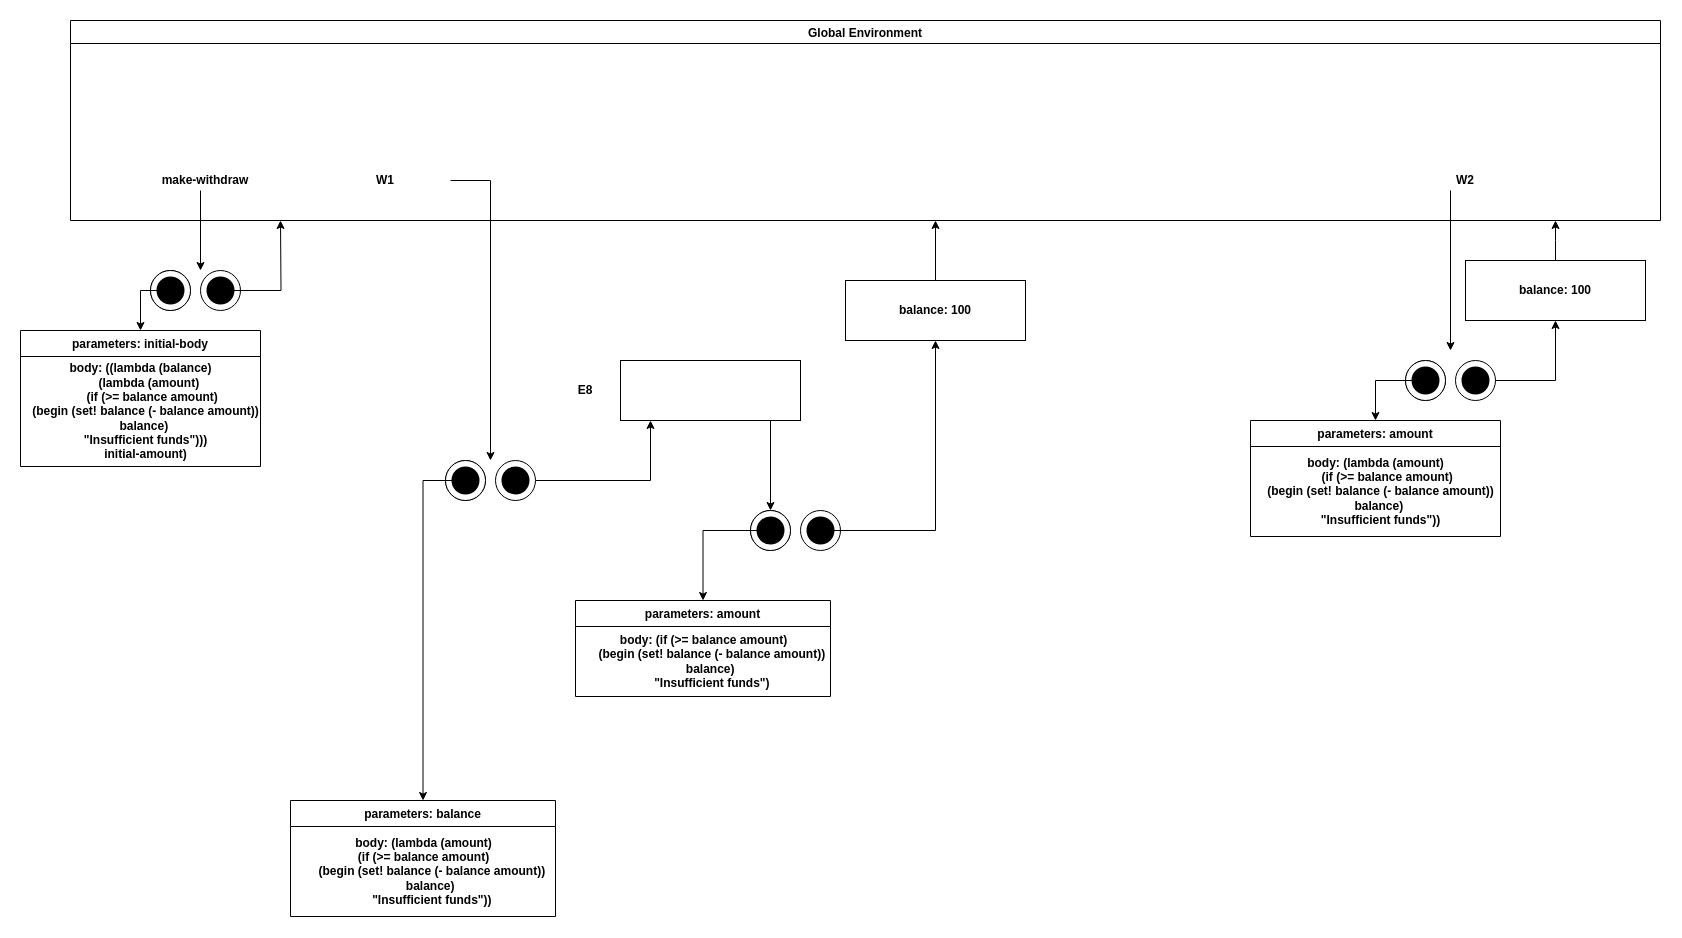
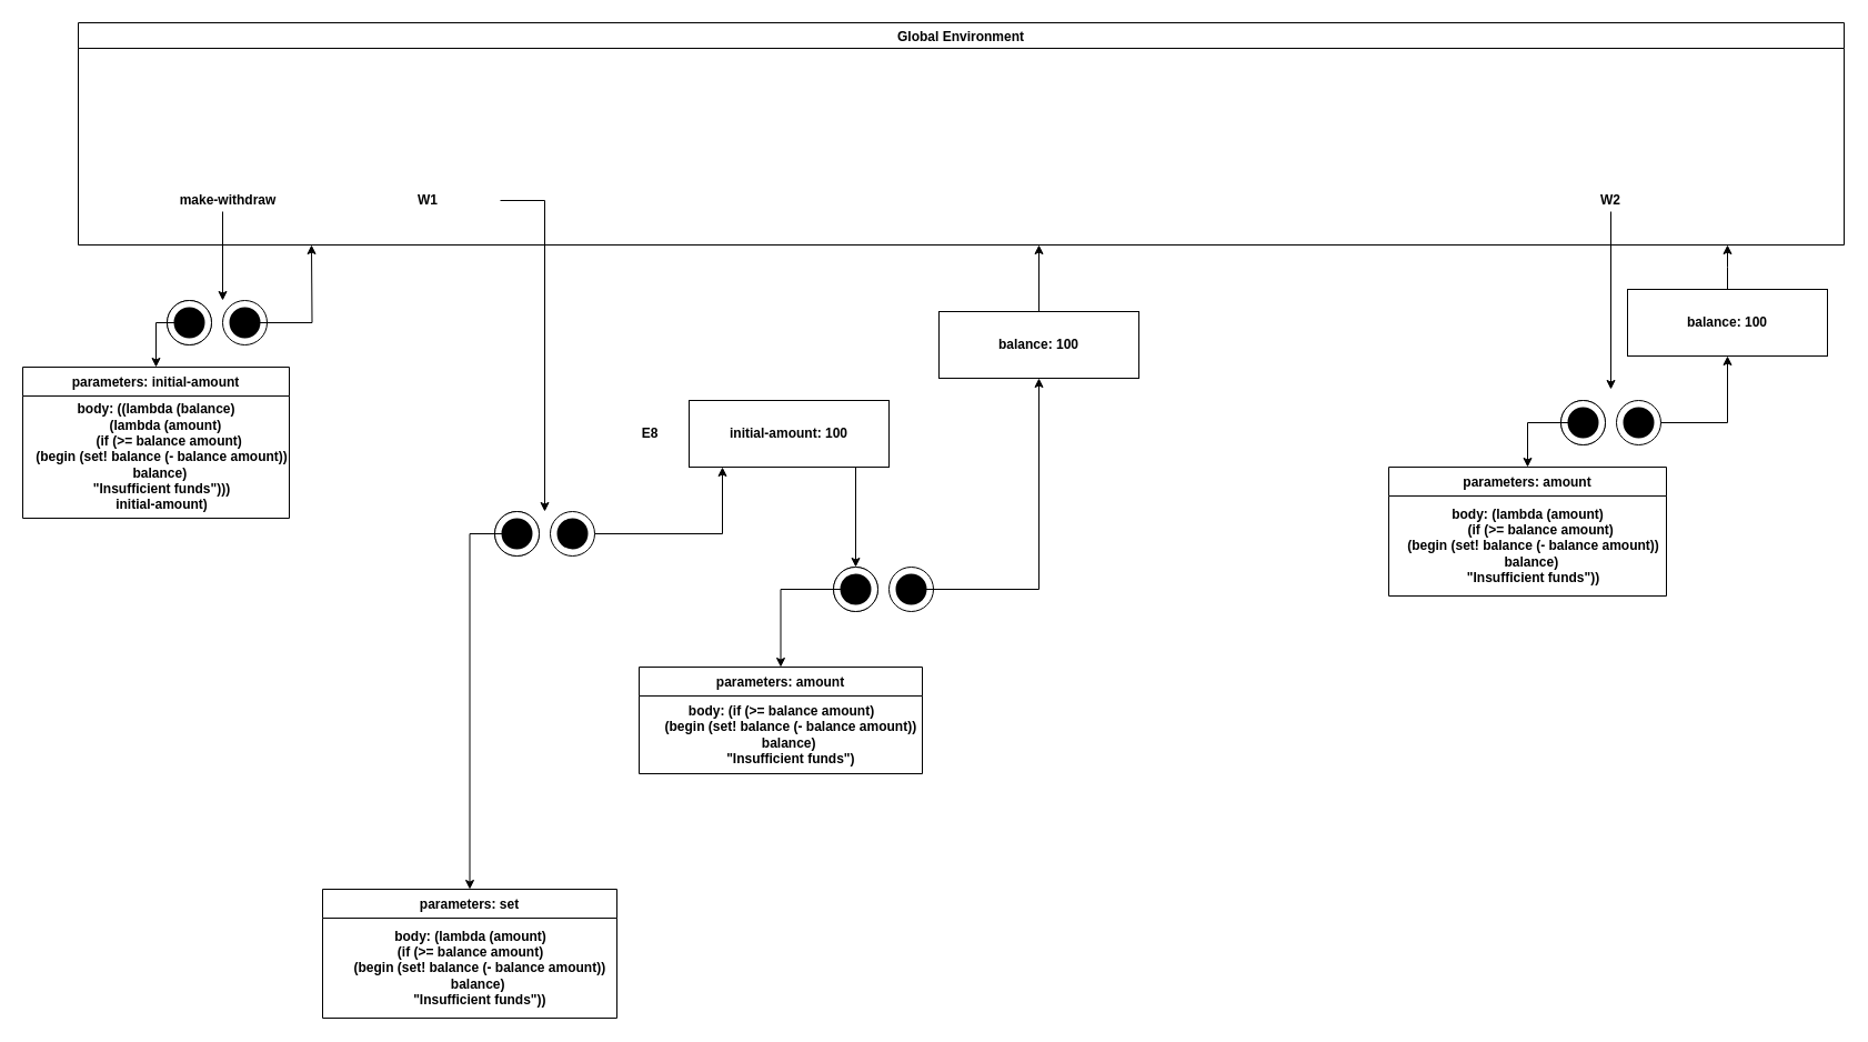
  <mxCell id="0" />
  <mxCell id="1" parent="0" />
  <mxCell id="2" value="Global Environment" style="swimlane;labelBackgroundColor=#ffffff;" parent="1" vertex="1"><mxGeometry x="70" y="20" width="1590" height="200" as="geometry" /></mxCell>
  <mxCell id="3" value="&lt;b&gt;make-withdraw&lt;br&gt;&lt;/b&gt;" style="text;html=1;strokeColor=none;fillColor=none;align=center;verticalAlign=middle;whiteSpace=wrap;rounded=0;labelBackgroundColor=#ffffff;" parent="2" vertex="1"><mxGeometry x="70" y="150" width="130" height="20" as="geometry" /></mxCell>
  <mxCell id="4" value="&lt;b&gt;W1&lt;br&gt;&lt;/b&gt;" style="text;html=1;strokeColor=none;fillColor=none;align=center;verticalAlign=middle;whiteSpace=wrap;rounded=0;labelBackgroundColor=#ffffff;" parent="2" vertex="1"><mxGeometry x="250" y="150" width="130" height="20" as="geometry" /></mxCell>
  <mxCell id="5" value="" style="group" parent="1" connectable="0" vertex="1"><mxGeometry x="150" y="270" width="40" height="40" as="geometry" /></mxCell>
  <mxCell id="6" value="" style="ellipse;whiteSpace=wrap;html=1;aspect=fixed;labelBackgroundColor=#ffffff;" parent="5" vertex="1"><mxGeometry width="40" height="40" as="geometry" /></mxCell>
  <mxCell id="7" value="" style="ellipse;whiteSpace=wrap;html=1;aspect=fixed;labelBackgroundColor=#ffffff;strokeWidth=8;fillColor=#000000;" parent="5" vertex="1"><mxGeometry x="10" y="10" width="20" height="20" as="geometry" /></mxCell>
  <mxCell id="8" value="" style="group" parent="1" connectable="0" vertex="1"><mxGeometry x="150" y="270" width="40" height="40" as="geometry" /></mxCell>
  <mxCell id="9" value="" style="ellipse;whiteSpace=wrap;html=1;aspect=fixed;labelBackgroundColor=#ffffff;" parent="8" vertex="1"><mxGeometry width="40" height="40" as="geometry" /></mxCell>
  <mxCell id="10" value="" style="ellipse;whiteSpace=wrap;html=1;aspect=fixed;labelBackgroundColor=#ffffff;strokeWidth=8;fillColor=#000000;" parent="8" vertex="1"><mxGeometry x="10" y="10" width="20" height="20" as="geometry" /></mxCell>
  <mxCell id="11" value="" style="group" parent="1" connectable="0" vertex="1"><mxGeometry x="200" y="270" width="40" height="40" as="geometry" /></mxCell>
  <mxCell id="12" value="" style="ellipse;whiteSpace=wrap;html=1;aspect=fixed;labelBackgroundColor=#ffffff;" parent="11" vertex="1"><mxGeometry width="40" height="40" as="geometry" /></mxCell>
  <mxCell id="13" value="" style="ellipse;whiteSpace=wrap;html=1;aspect=fixed;labelBackgroundColor=#ffffff;strokeWidth=8;fillColor=#000000;" parent="11" vertex="1"><mxGeometry x="10" y="10" width="20" height="20" as="geometry" /></mxCell>
  <mxCell id="14" style="edgeStyle=orthogonalEdgeStyle;rounded=0;orthogonalLoop=1;jettySize=auto;html=1;" parent="1" source="3" edge="1"><mxGeometry relative="1" as="geometry"><mxPoint x="200" y="270" as="targetPoint" /><Array as="points"><mxPoint x="200" y="180" /></Array></mxGeometry></mxCell>
- <mxCell id="15" value="parameters: initial-body" style="swimlane;fontStyle=1;align=center;verticalAlign=top;childLayout=stackLayout;horizontal=1;startSize=26;horizontalStack=0;resizeParent=1;resizeParentMax=0;resizeLast=0;collapsible=1;marginBottom=0;" parent="1" vertex="1"><mxGeometry x="20" y="330" width="240" height="136" as="geometry" /></mxCell>
+ <mxCell id="15" value="parameters: initial-amount" style="swimlane;fontStyle=1;align=center;verticalAlign=top;childLayout=stackLayout;horizontal=1;startSize=26;horizontalStack=0;resizeParent=1;resizeParentMax=0;resizeLast=0;collapsible=1;marginBottom=0;" parent="1" vertex="1"><mxGeometry x="20" y="330" width="240" height="136" as="geometry" /></mxCell>
  <mxCell id="16" value="&lt;b&gt;body:&amp;nbsp;&lt;/b&gt;&lt;span style=&quot;background-color: initial;&quot;&gt;&lt;b&gt;((lambda (balance)&lt;/b&gt;&lt;/span&gt;&lt;div&gt;&lt;b&gt;&amp;nbsp; &amp;nbsp; &amp;nbsp;(lambda (amount)&lt;/b&gt;&lt;/div&gt;&lt;div&gt;&lt;b&gt;&amp;nbsp; &amp;nbsp; &amp;nbsp; &amp;nbsp;(if (&amp;gt;= balance amount)&lt;/b&gt;&lt;/div&gt;&lt;div&gt;&lt;b&gt;&lt;span style=&quot;&quot;&gt;&#09;&lt;/span&gt;&amp;nbsp; &amp;nbsp;(begin (set! balance (- balance amount))&lt;/b&gt;&lt;/div&gt;&lt;div&gt;&lt;b&gt;&lt;span style=&quot;&quot;&gt;&#09;&#09;&lt;/span&gt;&amp;nbsp; balance)&lt;/b&gt;&lt;/div&gt;&lt;div&gt;&lt;b&gt;&lt;span style=&quot;&quot;&gt;&#09;&lt;/span&gt;&amp;nbsp; &amp;nbsp;&quot;Insufficient funds&quot;)))&lt;/b&gt;&lt;/div&gt;&lt;div&gt;&lt;b&gt;&amp;nbsp; &amp;nbsp;initial-amount)&lt;/b&gt;&lt;/div&gt;" style="text;html=1;align=center;verticalAlign=middle;resizable=0;points=[];autosize=1;strokeColor=none;" parent="15" vertex="1"><mxGeometry y="26" width="240" height="110" as="geometry" /></mxCell>
  <mxCell id="17" style="edgeStyle=orthogonalEdgeStyle;rounded=0;orthogonalLoop=1;jettySize=auto;html=1;exitX=0;exitY=0.5;exitDx=0;exitDy=0;entryX=0.5;entryY=0;entryDx=0;entryDy=0;" parent="1" source="10" target="15" edge="1"><mxGeometry relative="1" as="geometry" /></mxCell>
  <mxCell id="18" style="edgeStyle=orthogonalEdgeStyle;rounded=0;orthogonalLoop=1;jettySize=auto;html=1;exitX=1;exitY=0.5;exitDx=0;exitDy=0;" parent="1" source="13" edge="1"><mxGeometry relative="1" as="geometry"><mxPoint x="280" y="220" as="targetPoint" /></mxGeometry></mxCell>
  <mxCell id="19" value="" style="group" parent="1" connectable="0" vertex="1"><mxGeometry x="445" y="460" width="40" height="40" as="geometry" /></mxCell>
  <mxCell id="20" value="" style="ellipse;whiteSpace=wrap;html=1;aspect=fixed;labelBackgroundColor=#ffffff;" parent="19" vertex="1"><mxGeometry width="40" height="40" as="geometry" /></mxCell>
  <mxCell id="21" value="" style="ellipse;whiteSpace=wrap;html=1;aspect=fixed;labelBackgroundColor=#ffffff;strokeWidth=8;fillColor=#000000;" parent="19" vertex="1"><mxGeometry x="10" y="10" width="20" height="20" as="geometry" /></mxCell>
  <mxCell id="22" value="" style="group" parent="1" connectable="0" vertex="1"><mxGeometry x="445" y="460" width="40" height="40" as="geometry" /></mxCell>
  <mxCell id="23" value="" style="ellipse;whiteSpace=wrap;html=1;aspect=fixed;labelBackgroundColor=#ffffff;" parent="22" vertex="1"><mxGeometry width="40" height="40" as="geometry" /></mxCell>
  <mxCell id="24" value="" style="ellipse;whiteSpace=wrap;html=1;aspect=fixed;labelBackgroundColor=#ffffff;strokeWidth=8;fillColor=#000000;" parent="22" vertex="1"><mxGeometry x="10" y="10" width="20" height="20" as="geometry" /></mxCell>
  <mxCell id="25" value="" style="group" parent="1" connectable="0" vertex="1"><mxGeometry x="495" y="460" width="40" height="40" as="geometry" /></mxCell>
  <mxCell id="26" value="" style="ellipse;whiteSpace=wrap;html=1;aspect=fixed;labelBackgroundColor=#ffffff;" parent="25" vertex="1"><mxGeometry width="40" height="40" as="geometry" /></mxCell>
  <mxCell id="27" value="" style="ellipse;whiteSpace=wrap;html=1;aspect=fixed;labelBackgroundColor=#ffffff;strokeWidth=8;fillColor=#000000;" parent="25" vertex="1"><mxGeometry x="10" y="10" width="20" height="20" as="geometry" /></mxCell>
  <mxCell id="28" style="edgeStyle=orthogonalEdgeStyle;rounded=0;orthogonalLoop=1;jettySize=auto;html=1;" parent="1" source="4" edge="1"><mxGeometry relative="1" as="geometry"><mxPoint x="490" y="460" as="targetPoint" /><Array as="points"><mxPoint x="490" y="180" /></Array></mxGeometry></mxCell>
- <mxCell id="29" value="parameters: balance" style="swimlane;fontStyle=1;align=center;verticalAlign=top;childLayout=stackLayout;horizontal=1;startSize=26;horizontalStack=0;resizeParent=1;resizeParentMax=0;resizeLast=0;collapsible=1;marginBottom=0;" parent="1" vertex="1"><mxGeometry x="290" y="800" width="265" height="116" as="geometry" /></mxCell>
+ <mxCell id="29" value="parameters: set" style="swimlane;fontStyle=1;align=center;verticalAlign=top;childLayout=stackLayout;horizontal=1;startSize=26;horizontalStack=0;resizeParent=1;resizeParentMax=0;resizeLast=0;collapsible=1;marginBottom=0;" parent="1" vertex="1"><mxGeometry x="290" y="800" width="265" height="116" as="geometry" /></mxCell>
  <mxCell id="30" value="&lt;b&gt;body:&amp;nbsp;&lt;/b&gt;&lt;span style=&quot;background-color: initial;&quot;&gt;&lt;b&gt;(lambda (amount)&lt;/b&gt;&lt;/span&gt;&lt;div&gt;&lt;b&gt;&lt;span style=&quot;&quot;&gt;&#09;&lt;/span&gt; (if (&amp;gt;= balance amount)&lt;/b&gt;&lt;/div&gt;&lt;div&gt;&lt;b&gt;&lt;span style=&quot;&quot;&gt;&#09;&lt;/span&gt;&amp;nbsp; &amp;nbsp; &amp;nbsp;(begin (set! balance (- balance amount))&lt;/b&gt;&lt;/div&gt;&lt;div&gt;&lt;b&gt;&lt;span style=&quot;&quot;&gt;&#09;&#09;&lt;/span&gt;&amp;nbsp; &amp;nbsp; balance)&lt;/b&gt;&lt;/div&gt;&lt;div&gt;&lt;b&gt;&lt;span style=&quot;&quot;&gt;&#09;&lt;/span&gt;&amp;nbsp; &amp;nbsp; &amp;nbsp;&quot;Insufficient funds&quot;))&lt;/b&gt;&lt;/div&gt;" style="text;html=1;align=center;verticalAlign=middle;resizable=0;points=[];autosize=1;strokeColor=none;" parent="29" vertex="1"><mxGeometry y="26" width="265" height="90" as="geometry" /></mxCell>
  <mxCell id="31" style="edgeStyle=orthogonalEdgeStyle;rounded=0;orthogonalLoop=1;jettySize=auto;html=1;exitX=0;exitY=0.5;exitDx=0;exitDy=0;entryX=0.5;entryY=0;entryDx=0;entryDy=0;" parent="1" source="24" target="29" edge="1"><mxGeometry relative="1" as="geometry" /></mxCell>
  <mxCell id="32" value="" style="rounded=0;whiteSpace=wrap;html=1;fillColor=none;gradientColor=default;" parent="1" vertex="1"><mxGeometry x="620" y="360" width="180" height="60" as="geometry" /></mxCell>
+ <mxCell id="33" value="&lt;b&gt;initial-amount: 100&lt;/b&gt;" style="text;html=1;strokeColor=none;fillColor=none;align=center;verticalAlign=middle;whiteSpace=wrap;rounded=0;" parent="1" vertex="1"><mxGeometry x="655" y="375" width="110" height="30" as="geometry" /></mxCell>
  <mxCell id="34" style="edgeStyle=orthogonalEdgeStyle;rounded=0;orthogonalLoop=1;jettySize=auto;html=1;" parent="1" source="26" edge="1"><mxGeometry relative="1" as="geometry"><Array as="points"><mxPoint x="650" y="480" /><mxPoint x="650" y="420" /></Array><mxPoint x="650" y="420" as="targetPoint" /></mxGeometry></mxCell>
- <mxCell id="35" value="&lt;b&gt;W2&lt;br&gt;&lt;/b&gt;" style="text;html=1;strokeColor=none;fillColor=none;align=center;verticalAlign=middle;whiteSpace=wrap;rounded=0;labelBackgroundColor=#ffffff;" parent="1" vertex="1"><mxGeometry x="1400" y="170" width="130" height="20" as="geometry" /></mxCell>
+ <mxCell id="35" value="&lt;b&gt;W2&lt;br&gt;&lt;/b&gt;" style="text;html=1;strokeColor=none;fillColor=none;align=center;verticalAlign=middle;whiteSpace=wrap;rounded=0;labelBackgroundColor=#ffffff;" parent="1" vertex="1"><mxGeometry x="1385" y="170" width="130" height="20" as="geometry" /></mxCell>
  <mxCell id="36" value="" style="group" parent="1" connectable="0" vertex="1"><mxGeometry x="1405" y="360" width="40" height="40" as="geometry" /></mxCell>
  <mxCell id="37" value="" style="ellipse;whiteSpace=wrap;html=1;aspect=fixed;labelBackgroundColor=#ffffff;" parent="36" vertex="1"><mxGeometry width="40" height="40" as="geometry" /></mxCell>
  <mxCell id="38" value="" style="ellipse;whiteSpace=wrap;html=1;aspect=fixed;labelBackgroundColor=#ffffff;strokeWidth=8;fillColor=#000000;" parent="36" vertex="1"><mxGeometry x="10" y="10" width="20" height="20" as="geometry" /></mxCell>
  <mxCell id="39" value="" style="group" parent="1" connectable="0" vertex="1"><mxGeometry x="1405" y="360" width="40" height="40" as="geometry" /></mxCell>
  <mxCell id="40" value="" style="ellipse;whiteSpace=wrap;html=1;aspect=fixed;labelBackgroundColor=#ffffff;" parent="39" vertex="1"><mxGeometry width="40" height="40" as="geometry" /></mxCell>
  <mxCell id="41" value="" style="ellipse;whiteSpace=wrap;html=1;aspect=fixed;labelBackgroundColor=#ffffff;strokeWidth=8;fillColor=#000000;" parent="39" vertex="1"><mxGeometry x="10" y="10" width="20" height="20" as="geometry" /></mxCell>
  <mxCell id="42" value="" style="group" parent="1" connectable="0" vertex="1"><mxGeometry x="1455" y="360" width="40" height="40" as="geometry" /></mxCell>
  <mxCell id="43" value="" style="ellipse;whiteSpace=wrap;html=1;aspect=fixed;labelBackgroundColor=#ffffff;" parent="42" vertex="1"><mxGeometry width="40" height="40" as="geometry" /></mxCell>
  <mxCell id="44" value="" style="ellipse;whiteSpace=wrap;html=1;aspect=fixed;labelBackgroundColor=#ffffff;strokeWidth=8;fillColor=#000000;" parent="42" vertex="1"><mxGeometry x="10" y="10" width="20" height="20" as="geometry" /></mxCell>
  <mxCell id="45" style="edgeStyle=orthogonalEdgeStyle;rounded=0;orthogonalLoop=1;jettySize=auto;html=1;" parent="1" source="35" edge="1"><mxGeometry relative="1" as="geometry"><mxPoint x="1450" y="350" as="targetPoint" /><Array as="points"><mxPoint x="1450" y="180" /></Array></mxGeometry></mxCell>
  <mxCell id="46" value="parameters: amount" style="swimlane;fontStyle=1;align=center;verticalAlign=top;childLayout=stackLayout;horizontal=1;startSize=26;horizontalStack=0;resizeParent=1;resizeParentMax=0;resizeLast=0;collapsible=1;marginBottom=0;" parent="1" vertex="1"><mxGeometry x="1250" y="420" width="250" height="116" as="geometry" /></mxCell>
  <mxCell id="47" value="&lt;b&gt;body:&amp;nbsp;&lt;/b&gt;&lt;span style=&quot;background-color: initial;&quot;&gt;&lt;b&gt;(lambda (amount)&lt;/b&gt;&lt;/span&gt;&lt;div&gt;&lt;b&gt;&amp;nbsp; &amp;nbsp; &amp;nbsp; &amp;nbsp;(if (&amp;gt;= balance amount)&lt;/b&gt;&lt;/div&gt;&lt;div&gt;&lt;b&gt;&lt;span style=&quot;&quot;&gt;&#09;&lt;/span&gt;&amp;nbsp; &amp;nbsp;(begin (set! balance (- balance amount))&lt;/b&gt;&lt;/div&gt;&lt;div&gt;&lt;b&gt;&lt;span style=&quot;&quot;&gt;&#09;&#09;&lt;/span&gt;&amp;nbsp; balance)&lt;/b&gt;&lt;/div&gt;&lt;div&gt;&lt;b&gt;&lt;span style=&quot;&quot;&gt;&#09;&lt;/span&gt;&amp;nbsp; &amp;nbsp;&quot;Insufficient funds&quot;))&lt;/b&gt;&lt;/div&gt;" style="text;html=1;align=center;verticalAlign=middle;resizable=0;points=[];autosize=1;strokeColor=none;" parent="46" vertex="1"><mxGeometry y="26" width="250" height="90" as="geometry" /></mxCell>
  <mxCell id="48" style="edgeStyle=orthogonalEdgeStyle;rounded=0;orthogonalLoop=1;jettySize=auto;html=1;exitX=0;exitY=0.5;exitDx=0;exitDy=0;entryX=0.5;entryY=0;entryDx=0;entryDy=0;" parent="1" source="41" target="46" edge="1"><mxGeometry relative="1" as="geometry" /></mxCell>
  <mxCell id="49" style="edgeStyle=orthogonalEdgeStyle;rounded=0;orthogonalLoop=1;jettySize=auto;html=1;" parent="1" source="50" edge="1"><mxGeometry relative="1" as="geometry"><mxPoint x="1555" y="220" as="targetPoint" /></mxGeometry></mxCell>
  <mxCell id="50" value="" style="rounded=0;whiteSpace=wrap;html=1;fillColor=none;gradientColor=default;" parent="1" vertex="1"><mxGeometry x="1465" y="260" width="180" height="60" as="geometry" /></mxCell>
  <mxCell id="51" value="&lt;b&gt;balance: 100&lt;/b&gt;" style="text;html=1;strokeColor=none;fillColor=none;align=center;verticalAlign=middle;whiteSpace=wrap;rounded=0;" parent="1" vertex="1"><mxGeometry x="1500" y="275" width="110" height="30" as="geometry" /></mxCell>
  <mxCell id="52" style="edgeStyle=orthogonalEdgeStyle;rounded=0;orthogonalLoop=1;jettySize=auto;html=1;entryX=0.5;entryY=1;entryDx=0;entryDy=0;" parent="1" source="43" target="50" edge="1"><mxGeometry relative="1" as="geometry"><Array as="points"><mxPoint x="1555" y="380" /></Array></mxGeometry></mxCell>
  <mxCell id="53" style="edgeStyle=orthogonalEdgeStyle;rounded=0;orthogonalLoop=1;jettySize=auto;html=1;" edge="1" parent="1" source="54"><mxGeometry relative="1" as="geometry"><mxPoint x="935" y="220" as="targetPoint" /></mxGeometry></mxCell>
  <mxCell id="54" value="" style="rounded=0;whiteSpace=wrap;html=1;fillColor=none;gradientColor=default;" vertex="1" parent="1"><mxGeometry x="845" y="280" width="180" height="60" as="geometry" /></mxCell>
  <mxCell id="55" value="&lt;b&gt;balance: 100&lt;/b&gt;" style="text;html=1;strokeColor=none;fillColor=none;align=center;verticalAlign=middle;whiteSpace=wrap;rounded=0;" vertex="1" parent="1"><mxGeometry x="880" y="295" width="110" height="30" as="geometry" /></mxCell>
  <mxCell id="56" value="&lt;b&gt;E8&lt;/b&gt;" style="text;html=1;strokeColor=none;fillColor=none;align=center;verticalAlign=middle;whiteSpace=wrap;rounded=0;" vertex="1" parent="1"><mxGeometry x="555" y="375" width="60" height="30" as="geometry" /></mxCell>
  <mxCell id="57" value="" style="group" connectable="0" vertex="1" parent="1"><mxGeometry x="750" y="510" width="40" height="40" as="geometry" /></mxCell>
  <mxCell id="58" value="" style="ellipse;whiteSpace=wrap;html=1;aspect=fixed;labelBackgroundColor=#ffffff;" vertex="1" parent="57"><mxGeometry width="40" height="40" as="geometry" /></mxCell>
  <mxCell id="59" value="" style="ellipse;whiteSpace=wrap;html=1;aspect=fixed;labelBackgroundColor=#ffffff;strokeWidth=8;fillColor=#000000;" vertex="1" parent="57"><mxGeometry x="10" y="10" width="20" height="20" as="geometry" /></mxCell>
  <mxCell id="60" value="" style="group" connectable="0" vertex="1" parent="1"><mxGeometry x="750" y="510" width="40" height="40" as="geometry" /></mxCell>
  <mxCell id="61" value="" style="ellipse;whiteSpace=wrap;html=1;aspect=fixed;labelBackgroundColor=#ffffff;" vertex="1" parent="60"><mxGeometry width="40" height="40" as="geometry" /></mxCell>
  <mxCell id="62" value="" style="ellipse;whiteSpace=wrap;html=1;aspect=fixed;labelBackgroundColor=#ffffff;strokeWidth=8;fillColor=#000000;" vertex="1" parent="60"><mxGeometry x="10" y="10" width="20" height="20" as="geometry" /></mxCell>
  <mxCell id="63" value="" style="group" connectable="0" vertex="1" parent="1"><mxGeometry x="800" y="510" width="40" height="40" as="geometry" /></mxCell>
  <mxCell id="64" value="" style="ellipse;whiteSpace=wrap;html=1;aspect=fixed;labelBackgroundColor=#ffffff;" vertex="1" parent="63"><mxGeometry width="40" height="40" as="geometry" /></mxCell>
  <mxCell id="65" value="" style="ellipse;whiteSpace=wrap;html=1;aspect=fixed;labelBackgroundColor=#ffffff;strokeWidth=8;fillColor=#000000;" vertex="1" parent="63"><mxGeometry x="10" y="10" width="20" height="20" as="geometry" /></mxCell>
  <mxCell id="66" value="parameters: amount" style="swimlane;fontStyle=1;align=center;verticalAlign=top;childLayout=stackLayout;horizontal=1;startSize=26;horizontalStack=0;resizeParent=1;resizeParentMax=0;resizeLast=0;collapsible=1;marginBottom=0;" vertex="1" parent="1"><mxGeometry x="575" y="600" width="255" height="96" as="geometry" /></mxCell>
  <mxCell id="67" value="&lt;b&gt;body:&amp;nbsp;&lt;/b&gt;&lt;span style=&quot;background-color: initial;&quot;&gt;&lt;b&gt;(if (&amp;gt;= balance amount)&lt;/b&gt;&lt;/span&gt;&lt;div&gt;&lt;b&gt;&lt;span style=&quot;&quot;&gt;&#09;&lt;/span&gt;&amp;nbsp; &amp;nbsp; &amp;nbsp;(begin (set! balance (- balance amount))&lt;/b&gt;&lt;/div&gt;&lt;div&gt;&lt;b&gt;&lt;span style=&quot;&quot;&gt;&#09;&#09;&lt;/span&gt;&amp;nbsp; &amp;nbsp; balance)&lt;/b&gt;&lt;/div&gt;&lt;div&gt;&lt;b&gt;&lt;span style=&quot;&quot;&gt;&#09;&lt;/span&gt;&amp;nbsp; &amp;nbsp; &amp;nbsp;&quot;Insufficient funds&quot;)&lt;/b&gt;&lt;/div&gt;" style="text;html=1;align=center;verticalAlign=middle;resizable=0;points=[];autosize=1;strokeColor=none;" vertex="1" parent="66"><mxGeometry y="26" width="255" height="70" as="geometry" /></mxCell>
  <mxCell id="68" style="edgeStyle=orthogonalEdgeStyle;rounded=0;orthogonalLoop=1;jettySize=auto;html=1;exitX=0;exitY=0.5;exitDx=0;exitDy=0;entryX=0.5;entryY=0;entryDx=0;entryDy=0;" edge="1" parent="1" source="62" target="66"><mxGeometry relative="1" as="geometry" /></mxCell>
  <mxCell id="69" style="edgeStyle=orthogonalEdgeStyle;rounded=0;orthogonalLoop=1;jettySize=auto;html=1;exitX=1;exitY=0.5;exitDx=0;exitDy=0;entryX=0.5;entryY=1;entryDx=0;entryDy=0;" edge="1" parent="1" source="65" target="54"><mxGeometry relative="1" as="geometry"><mxPoint x="880" y="460" as="targetPoint" /><Array as="points"><mxPoint x="935" y="530" /></Array></mxGeometry></mxCell>
  <mxCell id="70" value="" style="endArrow=classic;html=1;rounded=0;entryX=0.5;entryY=0;entryDx=0;entryDy=0;" edge="1" parent="1" target="61"><mxGeometry width="50" height="50" relative="1" as="geometry"><mxPoint x="770" y="420" as="sourcePoint" /><mxPoint x="560" y="440" as="targetPoint" /></mxGeometry></mxCell>
